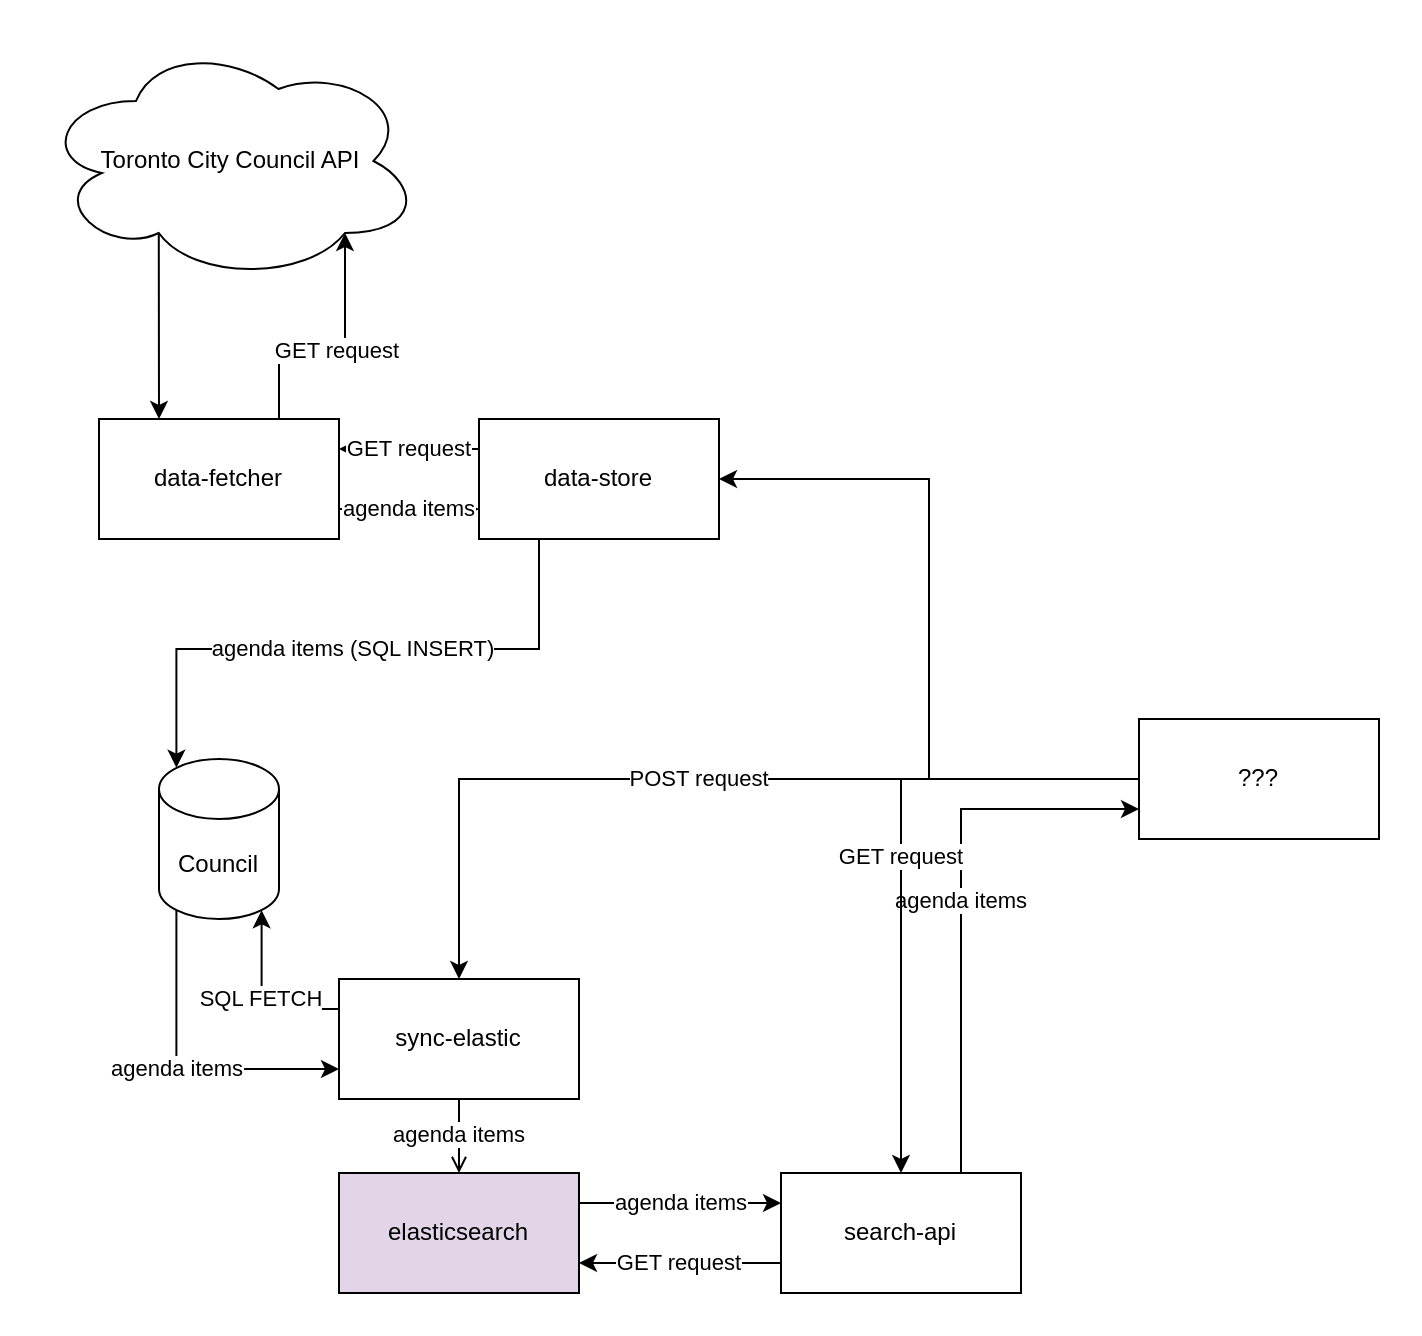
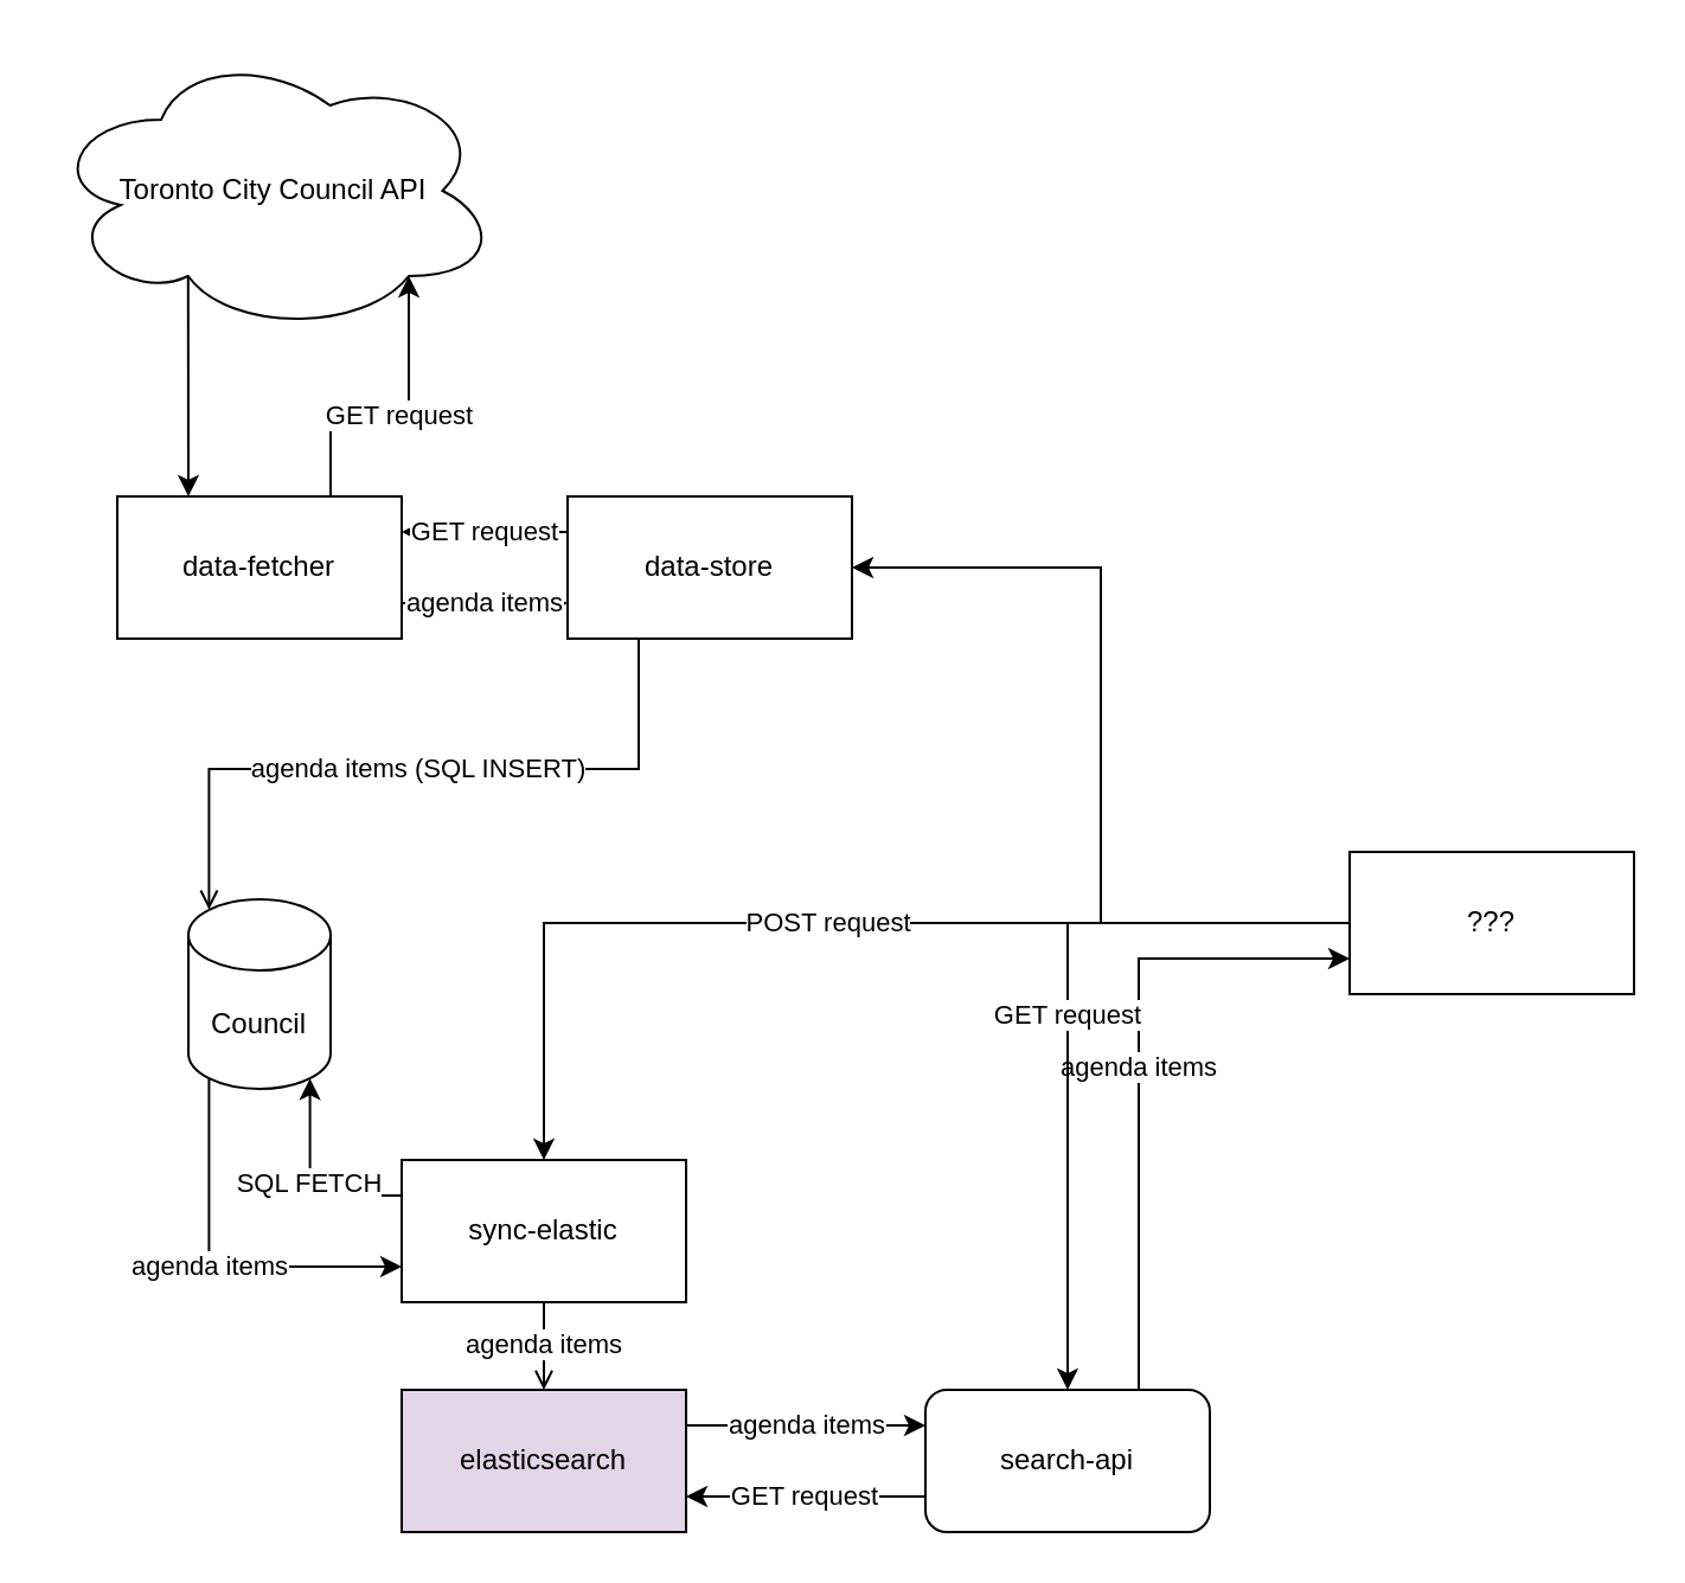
  <mxCell id="0" />
  <mxCell id="1" parent="0" />
  <mxCell id="2" value="agenda items" style="edgeStyle=orthogonalEdgeStyle;rounded=0;orthogonalLoop=1;jettySize=auto;html=1;exitX=0.5;exitY=1;exitDx=0;exitDy=0;endArrow=open;" parent="1" source="3" target="14" edge="1"><mxGeometry relative="1" as="geometry" /></mxCell>
  <mxCell id="3" value="sync-elastic" style="rounded=0;whiteSpace=wrap;html=1;" parent="1" vertex="1"><mxGeometry x="169" y="489" width="120" height="60" as="geometry" /></mxCell>
  <mxCell id="4" value="agenda items" style="edgeStyle=orthogonalEdgeStyle;rounded=0;orthogonalLoop=1;jettySize=auto;html=1;exitX=1;exitY=0.75;exitDx=0;exitDy=0;entryX=0;entryY=0.75;entryDx=0;entryDy=0;" parent="1" source="5" target="7" edge="1"><mxGeometry relative="1" as="geometry" /></mxCell>
  <mxCell id="5" value="data-fetcher" style="rounded=0;whiteSpace=wrap;html=1;" parent="1" vertex="1"><mxGeometry x="49" y="209" width="120" height="60" as="geometry" /></mxCell>
  <mxCell id="6" value="GET request" style="edgeStyle=orthogonalEdgeStyle;rounded=0;orthogonalLoop=1;jettySize=auto;html=1;exitX=0;exitY=0.25;exitDx=0;exitDy=0;entryX=1;entryY=0.25;entryDx=0;entryDy=0;" parent="1" source="7" target="5" edge="1"><mxGeometry relative="1" as="geometry" /></mxCell>
  <mxCell id="7" value="data-store" style="rounded=0;whiteSpace=wrap;html=1;" parent="1" vertex="1"><mxGeometry x="239" y="209" width="120" height="60" as="geometry" /></mxCell>
  <mxCell id="8" value="GET request" style="edgeStyle=orthogonalEdgeStyle;rounded=0;orthogonalLoop=1;jettySize=auto;html=1;exitX=0;exitY=0.75;exitDx=0;exitDy=0;entryX=1;entryY=0.75;entryDx=0;entryDy=0;" parent="1" source="10" target="14" edge="1"><mxGeometry relative="1" as="geometry" /></mxCell>
  <mxCell id="9" value="agenda items" style="edgeStyle=orthogonalEdgeStyle;rounded=0;orthogonalLoop=1;jettySize=auto;html=1;exitX=0.75;exitY=0;exitDx=0;exitDy=0;entryX=0;entryY=0.75;entryDx=0;entryDy=0;" parent="1" source="10" target="19" edge="1"><mxGeometry relative="1" as="geometry" /></mxCell>
- <mxCell id="10" value="search-api" style="rounded=0;whiteSpace=wrap;html=1;" parent="1" vertex="1"><mxGeometry x="390" y="586" width="120" height="60" as="geometry" /></mxCell>
+ <mxCell id="10" value="search-api" style="whiteSpace=wrap;html=1;rounded=1;" parent="1" vertex="1"><mxGeometry x="390" y="586" width="120" height="60" as="geometry" /></mxCell>
  <mxCell id="11" value="agenda items" style="edgeStyle=orthogonalEdgeStyle;rounded=0;orthogonalLoop=1;jettySize=auto;html=1;exitX=0.145;exitY=1;exitDx=0;exitDy=-4.35;exitPerimeter=0;entryX=0;entryY=0.75;entryDx=0;entryDy=0;" parent="1" source="12" target="3" edge="1"><mxGeometry relative="1" as="geometry"><Array as="points"><mxPoint x="88" y="534" /></Array></mxGeometry></mxCell>
  <mxCell id="12" value="Council" style="shape=cylinder3;whiteSpace=wrap;html=1;boundedLbl=1;backgroundOutline=1;size=15;" parent="1" vertex="1"><mxGeometry x="79" y="379" width="60" height="80" as="geometry" /></mxCell>
  <mxCell id="13" value="agenda items" style="edgeStyle=orthogonalEdgeStyle;rounded=0;orthogonalLoop=1;jettySize=auto;html=1;exitX=1;exitY=0.25;exitDx=0;exitDy=0;entryX=0;entryY=0.25;entryDx=0;entryDy=0;" parent="1" source="14" target="10" edge="1"><mxGeometry relative="1" as="geometry" /></mxCell>
  <mxCell id="14" value="elasticsearch" style="rounded=0;whiteSpace=wrap;html=1;fillColor=#e1d5e7;" parent="1" vertex="1"><mxGeometry x="169" y="586" width="120" height="60" as="geometry" /></mxCell>
  <mxCell id="15" value="SQL FETCH" style="edgeStyle=orthogonalEdgeStyle;rounded=0;orthogonalLoop=1;jettySize=auto;html=1;exitX=0;exitY=0.25;exitDx=0;exitDy=0;entryX=0.855;entryY=1;entryDx=0;entryDy=-4.35;entryPerimeter=0;" parent="1" source="3" target="12" edge="1"><mxGeometry relative="1" as="geometry" /></mxCell>
  <mxCell id="16" value="POST request" style="edgeStyle=orthogonalEdgeStyle;rounded=0;orthogonalLoop=1;jettySize=auto;html=1;exitX=0;exitY=0.5;exitDx=0;exitDy=0;entryX=0.5;entryY=0;entryDx=0;entryDy=0;" parent="1" source="19" target="3" edge="1"><mxGeometry relative="1" as="geometry" /></mxCell>
  <mxCell id="17" value="GET request" style="edgeStyle=orthogonalEdgeStyle;rounded=0;orthogonalLoop=1;jettySize=auto;html=1;exitX=0;exitY=0.5;exitDx=0;exitDy=0;entryX=0.5;entryY=0;entryDx=0;entryDy=0;" parent="1" source="19" target="10" edge="1"><mxGeometry relative="1" as="geometry" /></mxCell>
  <mxCell id="18" style="edgeStyle=orthogonalEdgeStyle;rounded=0;orthogonalLoop=1;jettySize=auto;html=1;exitX=0;exitY=0.5;exitDx=0;exitDy=0;entryX=1;entryY=0.5;entryDx=0;entryDy=0;" parent="1" source="19" target="7" edge="1"><mxGeometry relative="1" as="geometry" /></mxCell>
  <mxCell id="19" value="???" style="rounded=0;whiteSpace=wrap;html=1;" parent="1" vertex="1"><mxGeometry x="569" y="359" width="120" height="60" as="geometry" /></mxCell>
  <mxCell id="20" style="edgeStyle=orthogonalEdgeStyle;rounded=0;orthogonalLoop=1;jettySize=auto;html=1;exitX=0.31;exitY=0.8;exitDx=0;exitDy=0;exitPerimeter=0;entryX=0.25;entryY=0;entryDx=0;entryDy=0;" parent="1" source="21" target="5" edge="1"><mxGeometry relative="1" as="geometry"><Array as="points"><mxPoint x="79" y="123" /></Array></mxGeometry></mxCell>
  <mxCell id="21" value="Toronto City Council API" style="ellipse;shape=cloud;whiteSpace=wrap;html=1;" parent="1" vertex="1"><mxGeometry x="20" y="20" width="190" height="120" as="geometry" /></mxCell>
  <mxCell id="22" value="GET request" style="edgeStyle=orthogonalEdgeStyle;rounded=0;orthogonalLoop=1;jettySize=auto;html=1;exitX=0.75;exitY=0;exitDx=0;exitDy=0;entryX=0.8;entryY=0.8;entryDx=0;entryDy=0;entryPerimeter=0;" parent="1" source="5" target="21" edge="1"><mxGeometry relative="1" as="geometry" /></mxCell>
- <mxCell id="23" value="agenda items (SQL INSERT)" style="edgeStyle=orthogonalEdgeStyle;rounded=0;orthogonalLoop=1;jettySize=auto;html=1;exitX=0.25;exitY=1;exitDx=0;exitDy=0;entryX=0.145;entryY=0;entryDx=0;entryDy=4.35;entryPerimeter=0;" parent="1" source="7" target="12" edge="1"><mxGeometry relative="1" as="geometry" /></mxCell>
+ <mxCell id="23" value="agenda items (SQL INSERT)" style="edgeStyle=orthogonalEdgeStyle;rounded=0;orthogonalLoop=1;jettySize=auto;html=1;exitX=0.25;exitY=1;exitDx=0;exitDy=0;entryX=0.145;entryY=0;entryDx=0;entryDy=4.35;entryPerimeter=0;endArrow=open;" parent="1" source="7" target="12" edge="1"><mxGeometry relative="1" as="geometry" /></mxCell>
